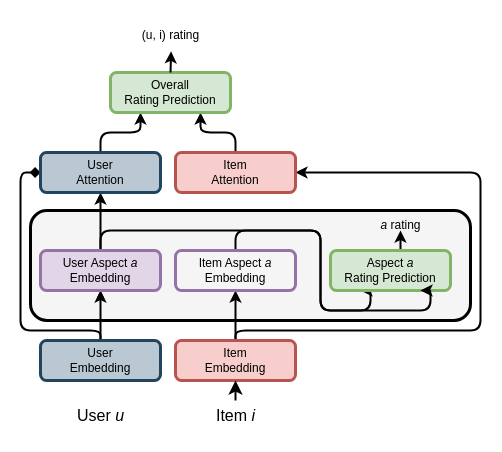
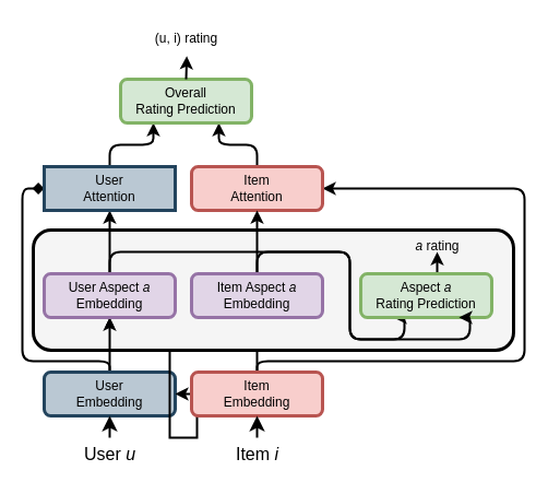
  <mxCell id="0" />
  <mxCell id="1" parent="0" />
  <mxCell id="2" value="" style="rounded=1;whiteSpace=wrap;html=1;strokeWidth=3;fillColor=#f5f5f5;strokeColor=#000000;fontColor=#333333;movable=1;resizable=1;rotatable=1;deletable=1;editable=1;locked=0;connectable=1;container=0;" parent="1" vertex="1"><mxGeometry x="30" y="210" width="440" height="110" as="geometry" /></mxCell>
  <mxCell id="3" style="edgeStyle=orthogonalEdgeStyle;rounded=0;orthogonalLoop=1;jettySize=auto;html=1;exitX=0.5;exitY=0;exitDx=0;exitDy=0;entryX=0.5;entryY=1;entryDx=0;entryDy=0;" parent="1" source="6" target="12" edge="1"><mxGeometry relative="1" as="geometry" /></mxCell>
  <mxCell id="4" value="" style="edgeStyle=orthogonalEdgeStyle;rounded=0;orthogonalLoop=1;jettySize=auto;html=1;fillColor=#bac8d3;strokeColor=#000000;strokeWidth=2;" parent="1" source="6" target="12" edge="1"><mxGeometry relative="1" as="geometry" /></mxCell>
  <mxCell id="5" style="edgeStyle=orthogonalEdgeStyle;rounded=1;orthogonalLoop=1;jettySize=auto;html=1;exitX=0.5;exitY=0;exitDx=0;exitDy=0;entryX=0;entryY=0.5;entryDx=0;entryDy=0;curved=0;strokeWidth=2;fillColor=#bac8d3;strokeColor=#000000;endArrow=diamond;" parent="1" source="6" target="16" edge="1"><mxGeometry relative="1" as="geometry"><Array as="points"><mxPoint x="100" y="330" /><mxPoint x="20" y="330" /><mxPoint x="20" y="172" /></Array></mxGeometry></mxCell>
  <mxCell id="6" value="User&lt;div&gt;Embedding&lt;/div&gt;" style="rounded=1;whiteSpace=wrap;html=1;fillColor=#bac8d3;strokeColor=#23445d;strokeWidth=3;" parent="1" vertex="1"><mxGeometry x="40" y="340" width="120" height="40" as="geometry" /></mxCell>
- <mxCell id="7" style="edgeStyle=orthogonalEdgeStyle;rounded=0;orthogonalLoop=1;jettySize=auto;html=1;exitX=0.5;exitY=0;exitDx=0;exitDy=0;entryX=0.5;entryY=1;entryDx=0;entryDy=0;fillColor=#f8cecc;strokeColor=#000000;strokeWidth=2;" parent="1" source="9" target="26" edge="1"><mxGeometry relative="1" as="geometry" /></mxCell>
+ <mxCell id="7" style="edgeStyle=orthogonalEdgeStyle;rounded=0;orthogonalLoop=1;jettySize=auto;html=1;exitX=0.5;exitY=0;exitDx=0;exitDy=0;fillColor=#f8cecc;strokeColor=#000000;strokeWidth=2;" parent="1" source="9" target="6" edge="1"><mxGeometry relative="1" as="geometry" /></mxCell>
  <mxCell id="8" style="edgeStyle=orthogonalEdgeStyle;rounded=1;orthogonalLoop=1;jettySize=auto;html=1;exitX=0.5;exitY=0;exitDx=0;exitDy=0;entryX=1;entryY=0.5;entryDx=0;entryDy=0;fillColor=#f8cecc;strokeColor=#000000;curved=0;strokeWidth=2;" parent="1" source="9" target="18" edge="1"><mxGeometry relative="1" as="geometry"><Array as="points"><mxPoint x="235" y="330" /><mxPoint x="480" y="330" /><mxPoint x="480" y="172" /></Array></mxGeometry></mxCell>
  <mxCell id="9" value="Item&lt;div&gt;Embedding&lt;/div&gt;" style="rounded=1;whiteSpace=wrap;html=1;fillColor=#f8cecc;strokeColor=#b85450;strokeWidth=3;" parent="1" vertex="1"><mxGeometry x="175" y="340" width="120" height="40" as="geometry" /></mxCell>
  <mxCell id="10" style="edgeStyle=orthogonalEdgeStyle;rounded=0;orthogonalLoop=1;jettySize=auto;html=1;exitX=0.5;exitY=0;exitDx=0;exitDy=0;entryX=0.5;entryY=1;entryDx=0;entryDy=0;strokeWidth=2;" parent="1" source="12" target="16" edge="1"><mxGeometry relative="1" as="geometry" /></mxCell>
  <mxCell id="11" style="edgeStyle=orthogonalEdgeStyle;rounded=1;orthogonalLoop=1;jettySize=auto;html=1;exitX=0.5;exitY=0;exitDx=0;exitDy=0;entryX=0.25;entryY=1;entryDx=0;entryDy=0;curved=0;strokeWidth=2;" parent="1" source="12" target="14" edge="1"><mxGeometry relative="1" as="geometry"><Array as="points"><mxPoint x="100" y="230" /><mxPoint x="320" y="230" /><mxPoint x="320" y="310" /><mxPoint x="370" y="310" /></Array></mxGeometry></mxCell>
  <mxCell id="12" value="User Aspect &lt;i&gt;a&lt;/i&gt;&lt;div&gt;Embedding&lt;/div&gt;" style="rounded=1;whiteSpace=wrap;html=1;fillColor=#e1d5e7;strokeColor=#9673a6;strokeWidth=3;" parent="1" vertex="1"><mxGeometry x="40" y="250" width="120" height="40" as="geometry" /></mxCell>
  <mxCell id="13" style="edgeStyle=orthogonalEdgeStyle;rounded=0;orthogonalLoop=1;jettySize=auto;html=1;exitX=0.5;exitY=0;exitDx=0;exitDy=0;strokeWidth=2;" parent="1" source="14" edge="1"><mxGeometry relative="1" as="geometry"><mxPoint x="400" y="230" as="targetPoint" /></mxGeometry></mxCell>
  <mxCell id="14" value="Aspect &lt;i&gt;a&lt;/i&gt;&lt;div&gt;Rating Prediction&lt;/div&gt;" style="rounded=1;whiteSpace=wrap;html=1;fillColor=#d5e8d4;strokeColor=#82b366;strokeWidth=3;" parent="1" vertex="1"><mxGeometry x="330" y="250" width="120" height="40" as="geometry" /></mxCell>
  <mxCell id="15" style="edgeStyle=orthogonalEdgeStyle;rounded=1;orthogonalLoop=1;jettySize=auto;html=1;exitX=0.5;exitY=0;exitDx=0;exitDy=0;entryX=0.25;entryY=1;entryDx=0;entryDy=0;strokeWidth=2;curved=0;" edge="1" parent="1" source="16" target="19"><mxGeometry relative="1" as="geometry" /></mxCell>
- <mxCell id="16" value="User&lt;div&gt;Attention&lt;/div&gt;" style="rounded=1;whiteSpace=wrap;html=1;fillColor=#bac8d3;strokeColor=#23445d;strokeWidth=3;" parent="1" vertex="1"><mxGeometry x="40" y="152" width="120" height="40" as="geometry" /></mxCell>
+ <mxCell id="16" value="User&lt;div&gt;Attention&lt;/div&gt;" style="whiteSpace=wrap;html=1;fillColor=#bac8d3;strokeColor=#23445d;strokeWidth=3;rounded=0;" parent="1" vertex="1"><mxGeometry x="40" y="152" width="120" height="40" as="geometry" /></mxCell>
  <mxCell id="17" style="edgeStyle=orthogonalEdgeStyle;rounded=1;orthogonalLoop=1;jettySize=auto;html=1;exitX=0.5;exitY=0;exitDx=0;exitDy=0;entryX=0.75;entryY=1;entryDx=0;entryDy=0;strokeColor=#000000;strokeWidth=2;curved=0;" edge="1" parent="1" source="18" target="19"><mxGeometry relative="1" as="geometry" /></mxCell>
  <mxCell id="18" value="Item&lt;div&gt;Attention&lt;/div&gt;" style="rounded=1;whiteSpace=wrap;html=1;fillColor=#f8cecc;strokeColor=#b85450;strokeWidth=3;" parent="1" vertex="1"><mxGeometry x="175" y="152" width="120" height="40" as="geometry" /></mxCell>
  <mxCell id="19" value="Overall&lt;div&gt;Rating Prediction&lt;/div&gt;" style="rounded=1;whiteSpace=wrap;html=1;fillColor=#d5e8d4;strokeColor=#82b366;strokeWidth=3;" parent="1" vertex="1"><mxGeometry x="110" y="72" width="120" height="40" as="geometry" /></mxCell>
+ <mxCell id="20" style="edgeStyle=none;curved=1;rounded=0;orthogonalLoop=1;jettySize=auto;html=1;entryX=0.5;entryY=1;entryDx=0;entryDy=0;fontSize=12;startSize=8;endSize=8;fillColor=#bac8d3;strokeColor=#000000;strokeWidth=2;" parent="1" source="21" target="6" edge="1"><mxGeometry relative="1" as="geometry" /></mxCell>
  <mxCell id="21" value="User &lt;i&gt;u&lt;/i&gt;" style="text;html=1;align=center;verticalAlign=middle;resizable=0;points=[];autosize=1;strokeColor=none;fillColor=none;fontSize=16;" parent="1" vertex="1"><mxGeometry x="65" y="400" width="70" height="30" as="geometry" /></mxCell>
  <mxCell id="22" style="edgeStyle=none;curved=1;rounded=0;orthogonalLoop=1;jettySize=auto;html=1;entryX=0.5;entryY=1;entryDx=0;entryDy=0;fontSize=12;startSize=8;endSize=8;fillColor=#f8cecc;strokeColor=#000000;strokeWidth=2;" parent="1" source="23" target="9" edge="1"><mxGeometry relative="1" as="geometry" /></mxCell>
  <mxCell id="23" value="Item &lt;i&gt;i&lt;/i&gt;" style="text;html=1;align=center;verticalAlign=middle;resizable=0;points=[];autosize=1;strokeColor=none;fillColor=none;fontSize=16;" parent="1" vertex="1"><mxGeometry x="205" y="400" width="60" height="30" as="geometry" /></mxCell>
+ <mxCell id="24" style="edgeStyle=orthogonalEdgeStyle;rounded=0;orthogonalLoop=1;jettySize=auto;html=1;exitX=0.5;exitY=0;exitDx=0;exitDy=0;entryX=0.5;entryY=1;entryDx=0;entryDy=0;strokeWidth=2;" parent="1" source="26" target="18" edge="1"><mxGeometry relative="1" as="geometry" /></mxCell>
  <mxCell id="25" style="edgeStyle=orthogonalEdgeStyle;rounded=1;orthogonalLoop=1;jettySize=auto;html=1;exitX=0.5;exitY=0;exitDx=0;exitDy=0;entryX=0.75;entryY=1;entryDx=0;entryDy=0;strokeWidth=2;curved=0;" parent="1" source="26" target="14" edge="1"><mxGeometry relative="1" as="geometry"><Array as="points"><mxPoint x="235" y="230" /><mxPoint x="320" y="230" /><mxPoint x="320" y="310" /><mxPoint x="430" y="310" /></Array></mxGeometry></mxCell>
- <mxCell id="26" value="Item Aspect &lt;i&gt;a&lt;/i&gt;&lt;div&gt;Embedding&lt;/div&gt;" style="rounded=1;whiteSpace=wrap;html=1;fillColor=#f5f5f5;strokeColor=#9673a6;strokeWidth=3;" parent="1" vertex="1"><mxGeometry x="175" y="250" width="120" height="40" as="geometry" /></mxCell>
+ <mxCell id="26" value="Item Aspect &lt;i&gt;a&lt;/i&gt;&lt;div&gt;Embedding&lt;/div&gt;" style="rounded=1;whiteSpace=wrap;html=1;fillColor=#e1d5e7;strokeColor=#9673a6;strokeWidth=3;" parent="1" vertex="1"><mxGeometry x="175" y="250" width="120" height="40" as="geometry" /></mxCell>
  <mxCell id="27" value="&lt;i&gt;a &lt;/i&gt;rating" style="text;html=1;align=center;verticalAlign=middle;resizable=0;points=[];autosize=1;strokeColor=none;fillColor=none;" parent="1" vertex="1"><mxGeometry x="370" y="210" width="60" height="30" as="geometry" /></mxCell>
  <mxCell id="28" value="(u, i)&amp;nbsp;&lt;span style=&quot;background-color: initial;&quot;&gt;rating&lt;/span&gt;" style="text;html=1;align=center;verticalAlign=middle;resizable=0;points=[];autosize=1;strokeColor=none;fillColor=none;" parent="1" vertex="1"><mxGeometry x="130" y="20" width="80" height="30" as="geometry" /></mxCell>
  <mxCell id="29" style="edgeStyle=orthogonalEdgeStyle;rounded=0;orthogonalLoop=1;jettySize=auto;html=1;exitX=0.5;exitY=0;exitDx=0;exitDy=0;entryX=0.508;entryY=1.028;entryDx=0;entryDy=0;entryPerimeter=0;strokeWidth=2;" edge="1" parent="1" source="19" target="28"><mxGeometry relative="1" as="geometry" /></mxCell>
